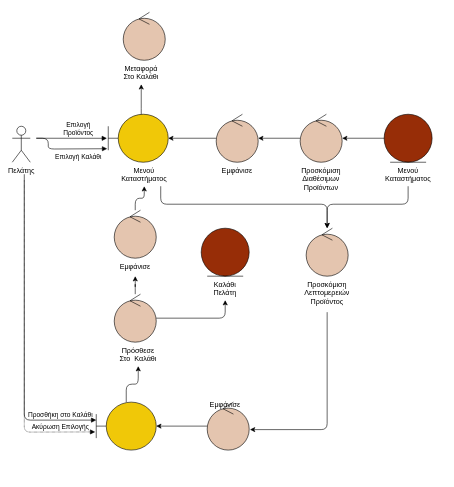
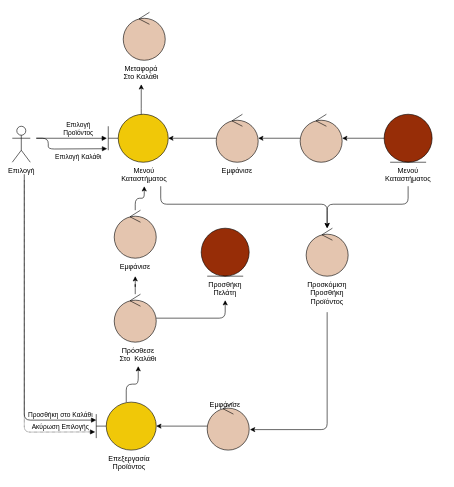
  <mxCell id="0" />
  <mxCell id="1" parent="0" />
  <mxCell id="2" style="edgeStyle=orthogonalEdgeStyle;rounded=0;orthogonalLoop=1;jettySize=auto;html=1;" edge="1" parent="1" source="3" target="5"><mxGeometry relative="1" as="geometry" /></mxCell>
  <mxCell id="3" value="" style="ellipse;shape=umlControl;whiteSpace=wrap;html=1;fillColor=#E4C5AF;" vertex="1" parent="1"><mxGeometry x="360" y="190" width="70" height="80" as="geometry" /></mxCell>
  <mxCell id="4" style="edgeStyle=orthogonalEdgeStyle;rounded=1;orthogonalLoop=1;jettySize=auto;html=1;exitX=0.75;exitY=1;exitDx=0;exitDy=0;" edge="1" parent="1" source="28" target="16"><mxGeometry relative="1" as="geometry"><Array as="points"><mxPoint x="268" y="340" /><mxPoint x="545" y="340" /></Array></mxGeometry></mxCell>
  <mxCell id="5" value="" style="shape=umlBoundary;whiteSpace=wrap;html=1;fillColor=#F0C808;" vertex="1" parent="1"><mxGeometry x="180" y="190" width="100" height="80" as="geometry" /></mxCell>
  <mxCell id="6" value="Επιλογή &lt;br&gt;Προϊόντος" style="html=1;verticalAlign=bottom;endArrow=block;rounded=0;entryX=-0.022;entryY=0.501;entryDx=0;entryDy=0;entryPerimeter=0;labelBackgroundColor=none;" edge="1" parent="1" target="5"><mxGeometry x="0.189" width="80" relative="1" as="geometry"><mxPoint x="60" y="230" as="sourcePoint" /><mxPoint x="360" y="130" as="targetPoint" /><Array as="points"><mxPoint x="60" y="230" /></Array><mxPoint as="offset" /></mxGeometry></mxCell>
  <mxCell id="7" style="edgeStyle=orthogonalEdgeStyle;rounded=0;orthogonalLoop=1;jettySize=auto;html=1;" edge="1" parent="1" source="8" target="3"><mxGeometry relative="1" as="geometry" /></mxCell>
  <mxCell id="8" value="" style="ellipse;shape=umlControl;whiteSpace=wrap;html=1;fillColor=#E4C5AF;" vertex="1" parent="1"><mxGeometry x="500" y="190" width="70" height="80" as="geometry" /></mxCell>
  <mxCell id="9" style="edgeStyle=orthogonalEdgeStyle;rounded=0;orthogonalLoop=1;jettySize=auto;html=1;" edge="1" parent="1" source="5" target="33"><mxGeometry relative="1" as="geometry"><mxPoint x="235" y="-10" as="sourcePoint" /><mxPoint x="235" y="150" as="targetPoint" /><Array as="points"><mxPoint x="235" y="180" /><mxPoint x="235" y="180" /></Array></mxGeometry></mxCell>
  <mxCell id="10" style="edgeStyle=orthogonalEdgeStyle;rounded=1;orthogonalLoop=1;jettySize=auto;html=1;entryX=0.5;entryY=1;entryDx=0;entryDy=0;" edge="1" parent="1" source="11" target="40"><mxGeometry relative="1" as="geometry"><Array as="points"><mxPoint x="210" y="640" /><mxPoint x="230" y="640" /></Array></mxGeometry></mxCell>
  <mxCell id="11" value="" style="shape=umlBoundary;whiteSpace=wrap;html=1;fillColor=#F0C808;" vertex="1" parent="1"><mxGeometry x="160" y="670" width="100" height="80" as="geometry" /></mxCell>
  <mxCell id="12" style="edgeStyle=orthogonalEdgeStyle;rounded=0;orthogonalLoop=1;jettySize=auto;html=1;" edge="1" parent="1" source="14" target="8"><mxGeometry relative="1" as="geometry" /></mxCell>
  <mxCell id="13" style="edgeStyle=orthogonalEdgeStyle;rounded=1;orthogonalLoop=1;jettySize=auto;html=1;exitX=0.5;exitY=1;exitDx=0;exitDy=0;" edge="1" parent="1" source="27" target="16"><mxGeometry relative="1" as="geometry"><mxPoint x="680" y="360" as="targetPoint" /><Array as="points"><mxPoint x="680" y="340" /><mxPoint x="545" y="340" /></Array></mxGeometry></mxCell>
  <mxCell id="14" value="" style="ellipse;shape=umlEntity;whiteSpace=wrap;html=1;fillColor=#972D07;" vertex="1" parent="1"><mxGeometry x="640" y="190" width="80" height="80" as="geometry" /></mxCell>
  <mxCell id="15" style="edgeStyle=orthogonalEdgeStyle;rounded=1;orthogonalLoop=1;jettySize=auto;html=1;entryX=1.019;entryY=0.573;entryDx=0;entryDy=0;entryPerimeter=0;" edge="1" parent="1" source="29" target="18"><mxGeometry relative="1" as="geometry"><mxPoint x="535" y="620" as="targetPoint" /><Array as="points"><mxPoint x="545" y="716" /></Array><mxPoint x="535" y="590" as="sourcePoint" /></mxGeometry></mxCell>
  <mxCell id="16" value="" style="ellipse;shape=umlControl;whiteSpace=wrap;html=1;fillColor=#E4C5AF;" vertex="1" parent="1"><mxGeometry x="510" y="380" width="70" height="80" as="geometry" /></mxCell>
  <mxCell id="17" style="edgeStyle=orthogonalEdgeStyle;rounded=0;orthogonalLoop=1;jettySize=auto;html=1;" edge="1" parent="1" source="18" target="11"><mxGeometry relative="1" as="geometry" /></mxCell>
  <mxCell id="18" value="" style="ellipse;shape=umlControl;whiteSpace=wrap;html=1;fillColor=#E4C5AF;" vertex="1" parent="1"><mxGeometry x="345" y="670" width="70" height="80" as="geometry" /></mxCell>
  <mxCell id="19" value="Προσθήκη στο Καλάθι" style="html=1;verticalAlign=bottom;endArrow=block;rounded=1;entryX=0;entryY=0.375;entryDx=0;entryDy=0;entryPerimeter=0;align=center;labelBackgroundColor=none;" edge="1" parent="1" target="11"><mxGeometry x="0.774" width="80" relative="1" as="geometry"><mxPoint x="40" y="290" as="sourcePoint" /><mxPoint x="70" y="350" as="targetPoint" /><Array as="points"><mxPoint x="40" y="700" /></Array><mxPoint as="offset" /></mxGeometry></mxCell>
  <mxCell id="20" style="edgeStyle=orthogonalEdgeStyle;rounded=1;orthogonalLoop=1;jettySize=auto;html=1;" edge="1" parent="1" source="21" target="28"><mxGeometry relative="1" as="geometry"><mxPoint x="235" y="300" as="targetPoint" /><Array as="points" /></mxGeometry></mxCell>
  <mxCell id="21" value="" style="ellipse;shape=umlControl;whiteSpace=wrap;html=1;fillColor=#E4C5AF;" vertex="1" parent="1"><mxGeometry x="190" y="350" width="70" height="80" as="geometry" /></mxCell>
  <mxCell id="22" value="Επιλογή Καλάθι" style="html=1;verticalAlign=bottom;endArrow=block;rounded=1;fillColor=#008a00;strokeColor=#000000;align=center;labelBackgroundColor=none;entryX=-0.018;entryY=0.718;entryDx=0;entryDy=0;entryPerimeter=0;" edge="1" parent="1" target="5"><mxGeometry x="0.29" y="-22" width="80" relative="1" as="geometry"><mxPoint x="60" y="230" as="sourcePoint" /><mxPoint x="180" y="310" as="targetPoint" /><Array as="points"><mxPoint x="80" y="230" /><mxPoint x="80" y="248" /></Array><mxPoint as="offset" /></mxGeometry></mxCell>
  <mxCell id="23" value="" style="ellipse;shape=umlControl;whiteSpace=wrap;html=1;fillColor=#E4C5AF;fontColor=#ffffff;strokeColor=#000000;" vertex="1" parent="1"><mxGeometry x="205" y="20" width="70" height="80" as="geometry" /></mxCell>
- <mxCell id="24" value="Πελάτης" style="shape=umlActor;verticalLabelPosition=bottom;verticalAlign=top;html=1;outlineConnect=0;" vertex="1" parent="1"><mxGeometry x="20" y="210" width="30" height="60" as="geometry" /></mxCell>
- <mxCell id="25" value="&lt;meta charset=&quot;utf-8&quot;&gt;&lt;span style=&quot;color: rgb(0, 0, 0); font-family: helvetica; font-size: 12px; font-style: normal; font-weight: 400; letter-spacing: normal; text-indent: 0px; text-transform: none; word-spacing: 0px; display: inline; float: none;&quot;&gt;Προσκόμιση&lt;/span&gt;&lt;br style=&quot;color: rgb(0, 0, 0); font-family: helvetica; font-size: 12px; font-style: normal; font-weight: 400; letter-spacing: normal; text-indent: 0px; text-transform: none; word-spacing: 0px;&quot;&gt;&lt;span style=&quot;color: rgb(0, 0, 0); font-family: helvetica; font-size: 12px; font-style: normal; font-weight: 400; letter-spacing: normal; text-indent: 0px; text-transform: none; word-spacing: 0px; display: inline; float: none;&quot;&gt;Διαθέσιμων&lt;/span&gt;&lt;br style=&quot;color: rgb(0, 0, 0); font-family: helvetica; font-size: 12px; font-style: normal; font-weight: 400; letter-spacing: normal; text-indent: 0px; text-transform: none; word-spacing: 0px;&quot;&gt;&lt;span style=&quot;color: rgb(0, 0, 0); font-family: helvetica; font-size: 12px; font-style: normal; font-weight: 400; letter-spacing: normal; text-indent: 0px; text-transform: none; word-spacing: 0px; display: inline; float: none;&quot;&gt;Προϊόντων&lt;/span&gt;" style="text;whiteSpace=wrap;html=1;align=center;labelBackgroundColor=none;" vertex="1" parent="1"><mxGeometry x="485" y="270" width="100" height="60" as="geometry" /></mxCell>
+ <mxCell id="24" value="Επιλογή" style="shape=umlActor;verticalLabelPosition=bottom;verticalAlign=top;html=1;outlineConnect=0;" vertex="1" parent="1"><mxGeometry x="20" y="210" width="30" height="60" as="geometry" /></mxCell>
  <mxCell id="26" value="&lt;meta charset=&quot;utf-8&quot;&gt;&lt;span style=&quot;color: rgb(0, 0, 0); font-family: helvetica; font-size: 12px; font-style: normal; font-weight: 400; letter-spacing: normal; text-indent: 0px; text-transform: none; word-spacing: 0px; display: inline; float: none;&quot;&gt;Εμφάνισε&lt;/span&gt;" style="text;whiteSpace=wrap;html=1;align=center;labelBackgroundColor=none;" vertex="1" parent="1"><mxGeometry x="355" y="270" width="80" height="30" as="geometry" /></mxCell>
  <mxCell id="27" value="&lt;meta charset=&quot;utf-8&quot;&gt;&lt;span style=&quot;color: rgb(0, 0, 0); font-family: helvetica; font-size: 12px; font-style: normal; font-weight: 400; letter-spacing: normal; text-indent: 0px; text-transform: none; word-spacing: 0px; display: inline; float: none;&quot;&gt;Μενού&lt;/span&gt;&lt;br style=&quot;color: rgb(0, 0, 0); font-family: helvetica; font-size: 12px; font-style: normal; font-weight: 400; letter-spacing: normal; text-indent: 0px; text-transform: none; word-spacing: 0px;&quot;&gt;&lt;span style=&quot;color: rgb(0, 0, 0); font-family: helvetica; font-size: 12px; font-style: normal; font-weight: 400; letter-spacing: normal; text-indent: 0px; text-transform: none; word-spacing: 0px; display: inline; float: none;&quot;&gt;Καταστήματος&lt;/span&gt;" style="text;whiteSpace=wrap;html=1;align=center;labelBackgroundColor=none;" vertex="1" parent="1"><mxGeometry x="625" y="270" width="110" height="40" as="geometry" /></mxCell>
  <mxCell id="28" value="&lt;meta charset=&quot;utf-8&quot;&gt;&lt;span style=&quot;color: rgb(0, 0, 0); font-family: helvetica; font-size: 12px; font-style: normal; font-weight: 400; letter-spacing: normal; text-indent: 0px; text-transform: none; word-spacing: 0px; display: inline; float: none;&quot;&gt;Μενού&lt;/span&gt;&lt;br style=&quot;color: rgb(0, 0, 0); font-family: helvetica; font-size: 12px; font-style: normal; font-weight: 400; letter-spacing: normal; text-indent: 0px; text-transform: none; word-spacing: 0px;&quot;&gt;&lt;span style=&quot;color: rgb(0, 0, 0); font-family: helvetica; font-size: 12px; font-style: normal; font-weight: 400; letter-spacing: normal; text-indent: 0px; text-transform: none; word-spacing: 0px; display: inline; float: none;&quot;&gt;Καταστήματος&lt;/span&gt;" style="text;whiteSpace=wrap;html=1;align=center;labelBackgroundColor=none;" vertex="1" parent="1"><mxGeometry x="185" y="270" width="110" height="40" as="geometry" /></mxCell>
- <mxCell id="29" value="&lt;meta charset=&quot;utf-8&quot;&gt;&lt;span style=&quot;color: rgb(0, 0, 0); font-family: helvetica; font-size: 12px; font-style: normal; font-weight: 400; letter-spacing: normal; text-indent: 0px; text-transform: none; word-spacing: 0px; display: inline; float: none;&quot;&gt;Προσκόμιση&lt;/span&gt;&lt;br style=&quot;color: rgb(0, 0, 0); font-family: helvetica; font-size: 12px; font-style: normal; font-weight: 400; letter-spacing: normal; text-indent: 0px; text-transform: none; word-spacing: 0px;&quot;&gt;&lt;span style=&quot;color: rgb(0, 0, 0); font-family: helvetica; font-size: 12px; font-style: normal; font-weight: 400; letter-spacing: normal; text-indent: 0px; text-transform: none; word-spacing: 0px; display: inline; float: none;&quot;&gt;Λεπτομερειών&lt;/span&gt;&lt;br style=&quot;color: rgb(0, 0, 0); font-family: helvetica; font-size: 12px; font-style: normal; font-weight: 400; letter-spacing: normal; text-indent: 0px; text-transform: none; word-spacing: 0px;&quot;&gt;&lt;span style=&quot;color: rgb(0, 0, 0); font-family: helvetica; font-size: 12px; font-style: normal; font-weight: 400; letter-spacing: normal; text-indent: 0px; text-transform: none; word-spacing: 0px; display: inline; float: none;&quot;&gt;Προϊόντος&lt;/span&gt;" style="text;whiteSpace=wrap;html=1;align=center;labelBackgroundColor=none;" vertex="1" parent="1"><mxGeometry x="490" y="460" width="110" height="60" as="geometry" /></mxCell>
+ <mxCell id="29" value="&lt;meta charset=&quot;utf-8&quot;&gt;&lt;span style=&quot;color: rgb(0, 0, 0); font-family: helvetica; font-size: 12px; font-style: normal; font-weight: 400; letter-spacing: normal; text-indent: 0px; text-transform: none; word-spacing: 0px; display: inline; float: none;&quot;&gt;Προσκόμιση&lt;/span&gt;&lt;br style=&quot;color: rgb(0, 0, 0); font-family: helvetica; font-size: 12px; font-style: normal; font-weight: 400; letter-spacing: normal; text-indent: 0px; text-transform: none; word-spacing: 0px;&quot;&gt;&lt;span style=&quot;color: rgb(0, 0, 0); font-family: helvetica; font-size: 12px; font-style: normal; font-weight: 400; letter-spacing: normal; text-indent: 0px; text-transform: none; word-spacing: 0px; display: inline; float: none;&quot;&gt;Προσθήκη&lt;/span&gt;&lt;br style=&quot;color: rgb(0, 0, 0); font-family: helvetica; font-size: 12px; font-style: normal; font-weight: 400; letter-spacing: normal; text-indent: 0px; text-transform: none; word-spacing: 0px;&quot;&gt;&lt;span style=&quot;color: rgb(0, 0, 0); font-family: helvetica; font-size: 12px; font-style: normal; font-weight: 400; letter-spacing: normal; text-indent: 0px; text-transform: none; word-spacing: 0px; display: inline; float: none;&quot;&gt;Προϊόντος&lt;/span&gt;" style="text;whiteSpace=wrap;html=1;align=center;labelBackgroundColor=none;" vertex="1" parent="1"><mxGeometry x="490" y="460" width="110" height="60" as="geometry" /></mxCell>
  <mxCell id="30" value="&lt;meta charset=&quot;utf-8&quot;&gt;&lt;span style=&quot;color: rgb(0, 0, 0); font-family: helvetica; font-size: 12px; font-style: normal; font-weight: 400; letter-spacing: normal; text-indent: 0px; text-transform: none; word-spacing: 0px; display: inline; float: none;&quot;&gt;Εμφάνισε&lt;/span&gt;" style="text;whiteSpace=wrap;html=1;align=center;labelBackgroundColor=none;" vertex="1" parent="1"><mxGeometry x="335" y="660" width="80" height="30" as="geometry" /></mxCell>
+ <mxCell id="31" value="&lt;meta charset=&quot;utf-8&quot;&gt;&lt;span style=&quot;color: rgb(0, 0, 0); font-family: helvetica; font-size: 12px; font-style: normal; font-weight: 400; letter-spacing: normal; text-indent: 0px; text-transform: none; word-spacing: 0px; display: inline; float: none;&quot;&gt;Επεξεργασία&lt;/span&gt;&lt;br style=&quot;color: rgb(0, 0, 0); font-family: helvetica; font-size: 12px; font-style: normal; font-weight: 400; letter-spacing: normal; text-indent: 0px; text-transform: none; word-spacing: 0px;&quot;&gt;&lt;span style=&quot;color: rgb(0, 0, 0); font-family: helvetica; font-size: 12px; font-style: normal; font-weight: 400; letter-spacing: normal; text-indent: 0px; text-transform: none; word-spacing: 0px; display: inline; float: none;&quot;&gt;Προϊόντος&lt;/span&gt;" style="text;whiteSpace=wrap;html=1;align=center;labelBackgroundColor=none;" vertex="1" parent="1"><mxGeometry x="165" y="750" width="100" height="40" as="geometry" /></mxCell>
  <mxCell id="32" value="&lt;meta charset=&quot;utf-8&quot;&gt;&lt;span style=&quot;color: rgb(0, 0, 0); font-family: helvetica; font-size: 12px; font-style: normal; font-weight: 400; letter-spacing: normal; text-indent: 0px; text-transform: none; word-spacing: 0px; display: inline; float: none;&quot;&gt;Εμφάνισε&lt;/span&gt;" style="text;whiteSpace=wrap;html=1;align=center;labelBackgroundColor=none;" vertex="1" parent="1"><mxGeometry x="185" y="430" width="80" height="30" as="geometry" /></mxCell>
  <mxCell id="33" value="&lt;span style=&quot;font-family: &amp;#34;helvetica&amp;#34; ; font-size: 12px ; font-style: normal ; font-weight: 400 ; letter-spacing: normal ; text-indent: 0px ; text-transform: none ; word-spacing: 0px ; display: inline ; float: none&quot;&gt;Μεταφορά&lt;/span&gt;&lt;br style=&quot;font-family: &amp;#34;helvetica&amp;#34; ; font-size: 12px ; font-style: normal ; font-weight: 400 ; letter-spacing: normal ; text-indent: 0px ; text-transform: none ; word-spacing: 0px&quot;&gt;&lt;span style=&quot;font-family: &amp;#34;helvetica&amp;#34; ; font-size: 12px ; font-style: normal ; font-weight: 400 ; letter-spacing: normal ; text-indent: 0px ; text-transform: none ; word-spacing: 0px ; display: inline ; float: none&quot;&gt;Στο&amp;nbsp;&lt;/span&gt;&lt;span style=&quot;font-family: &amp;#34;helvetica&amp;#34; ; font-size: 12px ; font-style: normal ; font-weight: 400 ; letter-spacing: normal ; text-indent: 0px ; text-transform: none ; word-spacing: 0px ; display: inline ; float: none&quot;&gt;Καλάθι&lt;/span&gt;" style="text;whiteSpace=wrap;html=1;fontColor=#000000;labelBackgroundColor=none;align=center;" vertex="1" parent="1"><mxGeometry x="190" y="100" width="90" height="40" as="geometry" /></mxCell>
  <mxCell id="34" value="Ακύρωση Επιλογής" style="html=1;verticalAlign=bottom;endArrow=block;rounded=1;entryX=-0.018;entryY=0.621;entryDx=0;entryDy=0;entryPerimeter=0;align=center;labelBackgroundColor=none;dashed=1;dashPattern=1 1;" edge="1" parent="1" target="11"><mxGeometry x="0.784" width="80" relative="1" as="geometry"><mxPoint x="40" y="300" as="sourcePoint" /><mxPoint x="180" y="560" as="targetPoint" /><Array as="points"><mxPoint x="40" y="720" /></Array><mxPoint as="offset" /></mxGeometry></mxCell>
  <mxCell id="35" value="" style="ellipse;shape=umlEntity;whiteSpace=wrap;html=1;fillColor=#972D07;" vertex="1" parent="1"><mxGeometry x="335" y="380" width="80" height="80" as="geometry" /></mxCell>
- <mxCell id="36" value="&lt;font face=&quot;helvetica&quot;&gt;Καλάθι&lt;br&gt;Πελάτη&lt;br&gt;&lt;/font&gt;" style="text;whiteSpace=wrap;html=1;align=center;labelBackgroundColor=none;" vertex="1" parent="1"><mxGeometry x="320" y="460" width="110" height="40" as="geometry" /></mxCell>
+ <mxCell id="36" value="&lt;font face=&quot;helvetica&quot;&gt;Προσθήκη&lt;br&gt;Πελάτη&lt;br&gt;&lt;/font&gt;" style="text;whiteSpace=wrap;html=1;align=center;labelBackgroundColor=none;" vertex="1" parent="1"><mxGeometry x="320" y="460" width="110" height="40" as="geometry" /></mxCell>
  <mxCell id="37" style="edgeStyle=orthogonalEdgeStyle;rounded=1;orthogonalLoop=1;jettySize=auto;html=1;entryX=0.5;entryY=1;entryDx=0;entryDy=0;" edge="1" parent="1" source="39" target="36"><mxGeometry relative="1" as="geometry" /></mxCell>
  <mxCell id="38" style="edgeStyle=orthogonalEdgeStyle;rounded=1;orthogonalLoop=1;jettySize=auto;html=1;" edge="1" parent="1" source="39" target="32"><mxGeometry relative="1" as="geometry" /></mxCell>
  <mxCell id="39" value="" style="ellipse;shape=umlControl;whiteSpace=wrap;html=1;fillColor=#E4C5AF;" vertex="1" parent="1"><mxGeometry x="190" y="490" width="70" height="80" as="geometry" /></mxCell>
  <mxCell id="40" value="&lt;span style=&quot;color: rgb(0, 0, 0); font-family: helvetica; font-size: 12px; font-style: normal; font-weight: 400; letter-spacing: normal; text-indent: 0px; text-transform: none; word-spacing: 0px; display: inline; float: none;&quot;&gt;Πρόσθεσε&lt;br&gt;Στο&amp;nbsp; Καλάθι&lt;br&gt;&lt;/span&gt;" style="text;whiteSpace=wrap;html=1;align=center;labelBackgroundColor=none;" vertex="1" parent="1"><mxGeometry x="190" y="570" width="80" height="40" as="geometry" /></mxCell>
